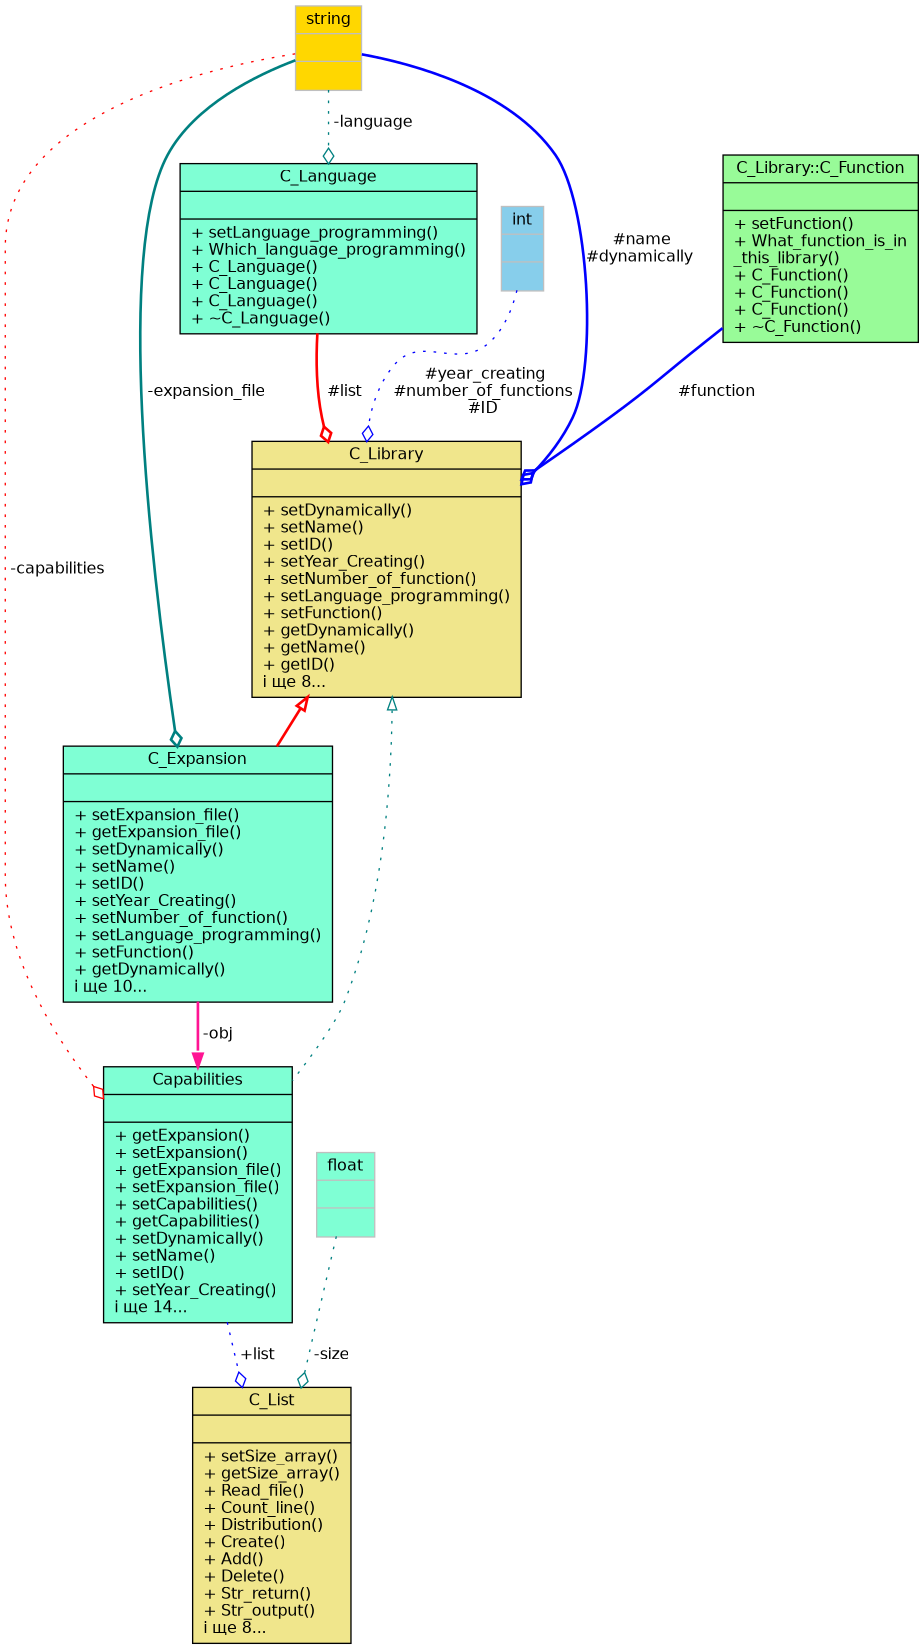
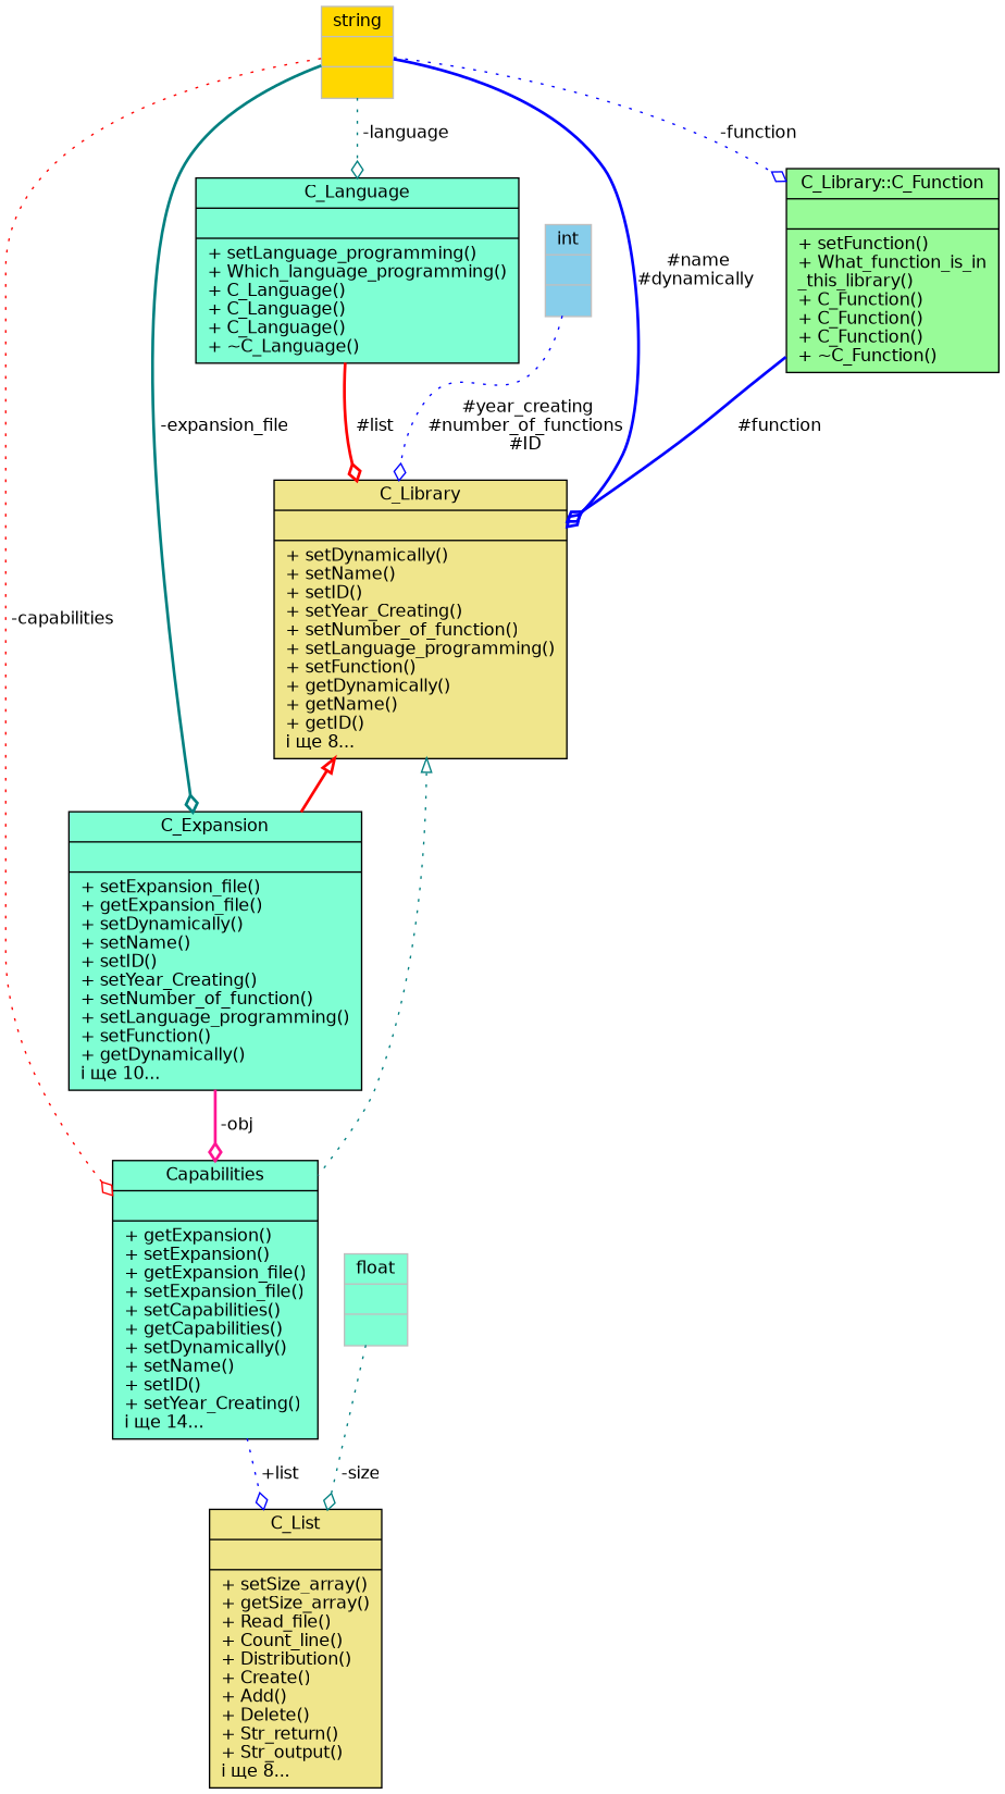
  digraph {
    node [color=black fillcolor=aquamarine fontname=Helvetica fontsize=12 shape=record style=filled]
    edge [arrowhead=odiamond color=blue fontname=Helvetica fontsize=12 labelfontname=Helvetica labelfontsize=12 style=dotted]
    n1 [fillcolor=khaki fontcolor=black height=0.2 label="{C_List\n||+ setSize_array()\l+ getSize_array()\l+ Read_file()\l+ Count_line()\l+ Distribution()\l+ Create()\l+ Add()\l+ Delete()\l+ Str_return()\l+ Str_output()\lі ще  8...\l}" width=0.4]
    n2 [height=0.2 label="{Capabilities\n||+ getExpansion()\l+ setExpansion()\l+ getExpansion_file()\l+ setExpansion_file()\l+ setCapabilities()\l+ getCapabilities()\l+ setDynamically()\l+ setName()\l+ setID()\l+ setYear_Creating()\lі ще  14...\l}" width=0.4]
    n3 [fillcolor=khaki height=0.2 label="{C_Library\n||+ setDynamically()\l+ setName()\l+ setID()\l+ setYear_Creating()\l+ setNumber_of_function()\l+ setLanguage_programming()\l+ setFunction()\l+ getDynamically()\l+ getName()\l+ getID()\lі ще  8...\l}" width=0.4]
    n4 [height=0.2 label="{C_Expansion\n||+ setExpansion_file()\l+ getExpansion_file()\l+ setDynamically()\l+ setName()\l+ setID()\l+ setYear_Creating()\l+ setNumber_of_function()\l+ setLanguage_programming()\l+ setFunction()\l+ getDynamically()\lі ще  10...\l}" width=0.4]
    n5 [fillcolor=palegreen height=0.2 label="{C_Library::C_Function\n||+ setFunction()\l+ What_function_is_in\l_this_library()\l+ C_Function()\l+ C_Function()\l+ C_Function()\l+ ~C_Function()\l}" width=0.4]
    n6 [color=grey75 fillcolor=gold height=0.2 label="{string\n||}" width=0.4]
    n7 [height=0.2 label="{C_Language\n||+ setLanguage_programming()\l+ Which_language_programming()\l+ C_Language()\l+ C_Language()\l+ C_Language()\l+ ~C_Language()\l}" width=0.4]
    n8 [color=grey75 fillcolor=skyblue height=0.2 label="{int\n||}" width=0.4]
    n9 [color=grey75 height=0.2 label="{float\n||}" width=0.4]
    n2 -> n1 [label=" +list"]
    n3 -> n2 [arrowtail=onormal color=teal dir=back arrowhead=""]
    n3 -> n4 [arrowtail=onormal color=red dir=back style=bold arrowhead=""]
-   n4 -> n2 [arrowhead=normal color=deeppink label=" -obj" style=bold]
+   n4 -> n2 [color=deeppink label=" -obj" style=bold]
    n5 -> n3 [label=" #function" style=bold]
    n6 -> n2 [color=red label=" -capabilities"]
    n6 -> n3 [label=" #name\n#dynamically" style=bold]
    n6 -> n4 [color=teal label=" -expansion_file" style=bold]
+   n6 -> n5 [label=" -function"]
    n6 -> n7 [color=teal label=" -language"]
    n7 -> n3 [color=red label=" #list" style=bold]
    n8 -> n3 [label=" #year_creating\n#number_of_functions\n#ID"]
    n9 -> n1 [color=teal label=" -size"]
  }
